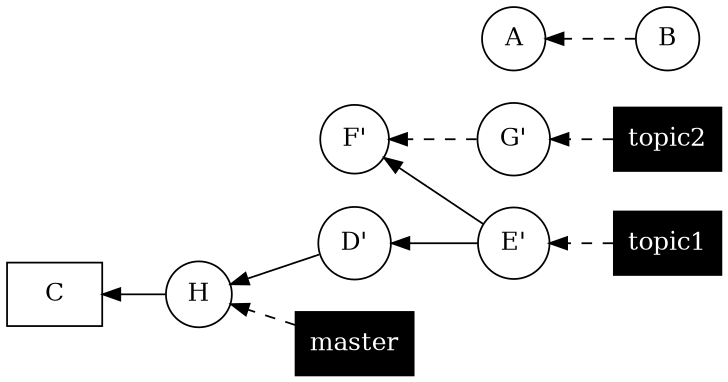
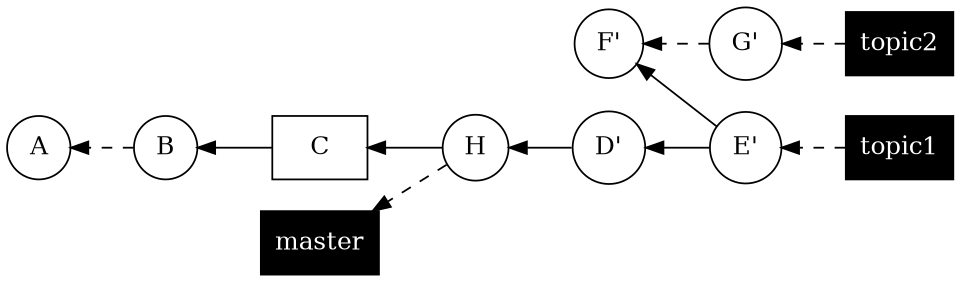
  digraph {
    rankdir=RL
    node [group=master_commits shape=circle]
    n1 [label=H]
    n2 [label=C shape=box]
    n3 [label=B]
    n4 [label=A]
    n5 [group=topic1_commits label="E'"]
    n6 [group=topic1_commits label="D'"]
    n7 [group=topic2_commits label="G'"]
    n8 [group=topic2_commits label="F'"]
    master [color=black fontcolor=white group=heads shape=box style=filled]
    topic1 [color=black fontcolor=white group=heads shape=box style=filled]
    topic2 [color=black fontcolor=white group=heads shape=box style=filled]
    subgraph sub_1 {
      n1
      n2
      n3
      n4
    }
    subgraph sub_2 {
      n5
      n6
    }
    subgraph sub_3 {
      n7
      n8
    }
    subgraph sub_4 {
      master
      topic1
      topic2
    }
    subgraph sub_5 {
      n1
      n5
      n7
      master
      topic1
      topic2
    }
    n1 -> n2
+   n2 -> n3
    n3 -> n4 [style=dashed]
    n5 -> n6
    n5 -> n8
    n6 -> n1
    n7 -> n8 [style=dashed]
-   master -> n1 [style=dashed]
+   n1 -> master [style=dashed]
    topic1 -> n5 [style=dashed]
    topic2 -> n7 [style=dashed]
  }
